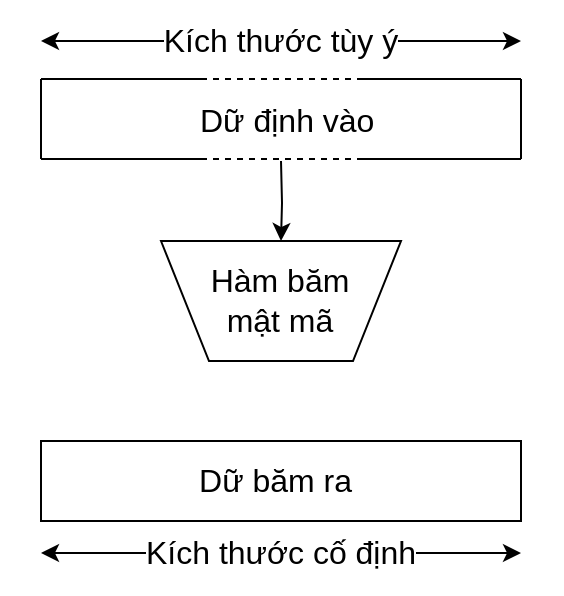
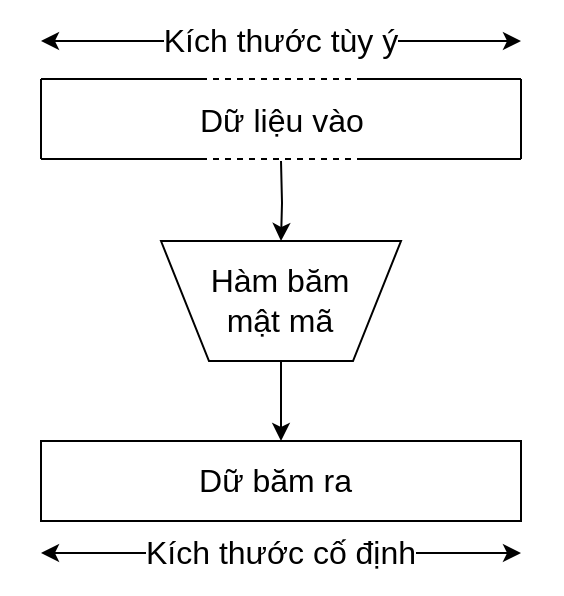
  <mxCell id="0" />
  <mxCell id="1" parent="0" />
  <mxCell id="2" value="" style="endArrow=none;html=1;" edge="1" parent="1"><mxGeometry width="50" height="50" relative="1" as="geometry"><mxPoint x="20" y="79" as="sourcePoint" /><mxPoint x="20" y="39" as="targetPoint" /></mxGeometry></mxCell>
  <mxCell id="3" value="" style="endArrow=none;html=1;" edge="1" parent="1"><mxGeometry width="50" height="50" relative="1" as="geometry"><mxPoint x="20" y="39" as="sourcePoint" /><mxPoint x="100" y="39" as="targetPoint" /></mxGeometry></mxCell>
  <mxCell id="4" value="" style="endArrow=none;html=1;dashed=1;" edge="1" parent="1"><mxGeometry width="50" height="50" relative="1" as="geometry"><mxPoint x="100" y="39" as="sourcePoint" /><mxPoint x="180" y="39" as="targetPoint" /></mxGeometry></mxCell>
  <mxCell id="5" value="" style="endArrow=none;html=1;dashed=1;" edge="1" parent="1"><mxGeometry width="50" height="50" relative="1" as="geometry"><mxPoint x="100" y="79" as="sourcePoint" /><mxPoint x="180" y="79" as="targetPoint" /></mxGeometry></mxCell>
  <mxCell id="6" value="" style="endArrow=none;html=1;" edge="1" parent="1"><mxGeometry width="50" height="50" relative="1" as="geometry"><mxPoint x="20" y="79" as="sourcePoint" /><mxPoint x="100" y="79" as="targetPoint" /></mxGeometry></mxCell>
  <mxCell id="7" value="" style="endArrow=none;html=1;" edge="1" parent="1"><mxGeometry width="50" height="50" relative="1" as="geometry"><mxPoint x="180" y="39" as="sourcePoint" /><mxPoint x="260" y="39" as="targetPoint" /></mxGeometry></mxCell>
  <mxCell id="8" value="" style="endArrow=none;html=1;" edge="1" parent="1"><mxGeometry width="50" height="50" relative="1" as="geometry"><mxPoint x="180" y="79" as="sourcePoint" /><mxPoint x="260" y="79" as="targetPoint" /></mxGeometry></mxCell>
  <mxCell id="9" value="" style="endArrow=none;html=1;" edge="1" parent="1"><mxGeometry width="50" height="50" relative="1" as="geometry"><mxPoint x="260" y="79" as="sourcePoint" /><mxPoint x="260" y="39" as="targetPoint" /></mxGeometry></mxCell>
- <mxCell id="10" value="Dữ định vào" style="text;html=1;resizable=0;points=[];autosize=1;align=left;verticalAlign=top;spacingTop=-4;fontSize=16;" vertex="1" parent="1"><mxGeometry x="98" y="48" width="80" height="20" as="geometry" /></mxCell>
+ <mxCell id="10" value="Dữ liệu vào" style="text;html=1;resizable=0;points=[];autosize=1;align=left;verticalAlign=top;spacingTop=-4;fontSize=16;" vertex="1" parent="1"><mxGeometry x="98" y="48" width="80" height="20" as="geometry" /></mxCell>
  <mxCell id="11" value="Kích thước tùy ý" style="endArrow=classic;startArrow=classic;html=1;fontSize=16;" edge="1" parent="1"><mxGeometry width="50" height="50" relative="1" as="geometry"><mxPoint x="20" y="20" as="sourcePoint" /><mxPoint x="260" y="20" as="targetPoint" /></mxGeometry></mxCell>
+ <mxCell id="12" style="edgeStyle=orthogonalEdgeStyle;rounded=0;orthogonalLoop=1;jettySize=auto;html=1;fontSize=16;" edge="1" parent="1" source="13" target="15"><mxGeometry relative="1" as="geometry" /></mxCell>
  <mxCell id="13" value="Hàm băm&lt;br&gt;mật mã" style="shape=trapezoid;perimeter=trapezoidPerimeter;whiteSpace=wrap;html=1;fontSize=16;rotation=0;flipV=1;" vertex="1" parent="1"><mxGeometry x="80" y="120" width="120" height="60" as="geometry" /></mxCell>
  <mxCell id="14" value="Kích thước cố định" style="endArrow=classic;startArrow=classic;html=1;fontSize=16;" edge="1" parent="1"><mxGeometry width="50" height="50" relative="1" as="geometry"><mxPoint x="20" y="276" as="sourcePoint" /><mxPoint x="260" y="276" as="targetPoint" /></mxGeometry></mxCell>
  <mxCell id="15" value="Dữ băm ra&amp;nbsp;" style="rounded=0;whiteSpace=wrap;html=1;fontSize=16;" vertex="1" parent="1"><mxGeometry x="20" y="220" width="240" height="40" as="geometry" /></mxCell>
  <mxCell id="16" style="edgeStyle=orthogonalEdgeStyle;rounded=0;orthogonalLoop=1;jettySize=auto;html=1;fontSize=16;" edge="1" parent="1" target="13"><mxGeometry relative="1" as="geometry"><mxPoint x="140" y="80" as="sourcePoint" /><mxPoint x="140" y="117" as="targetPoint" /></mxGeometry></mxCell>
